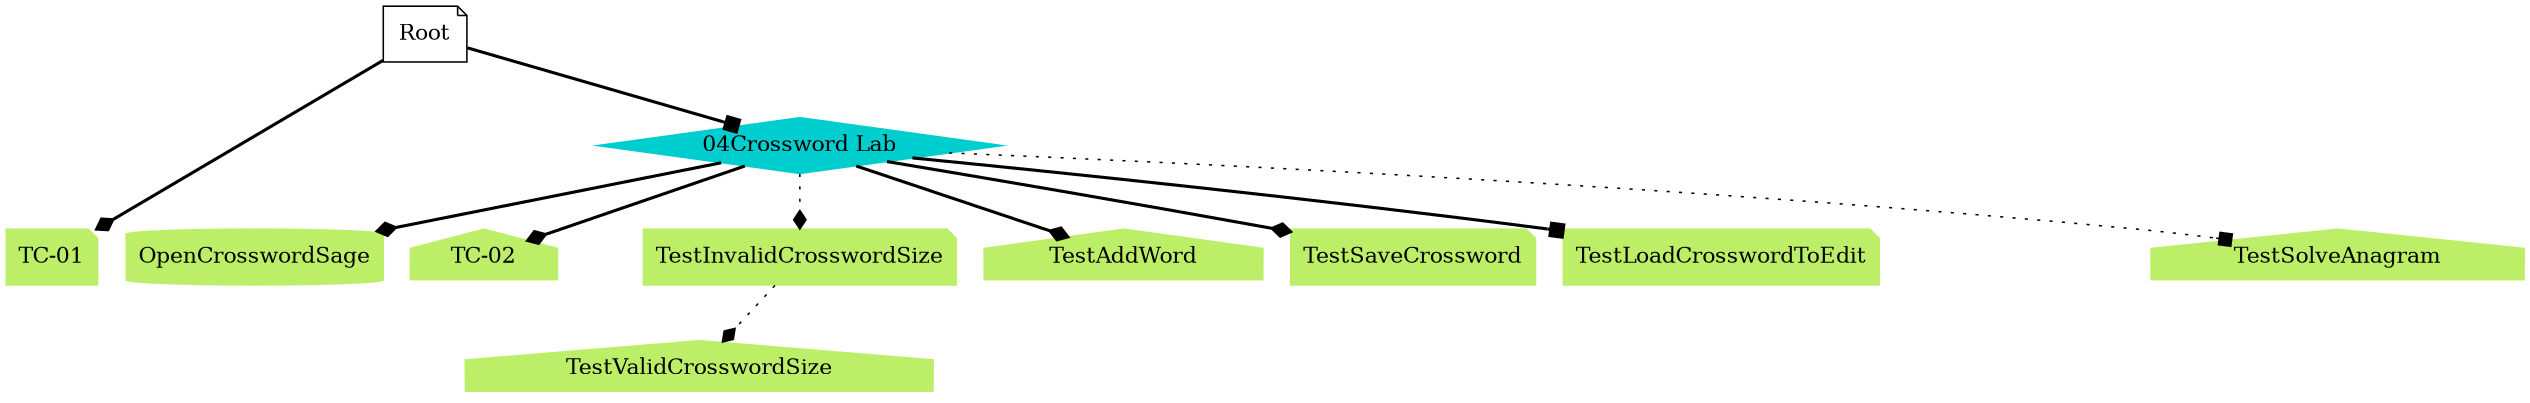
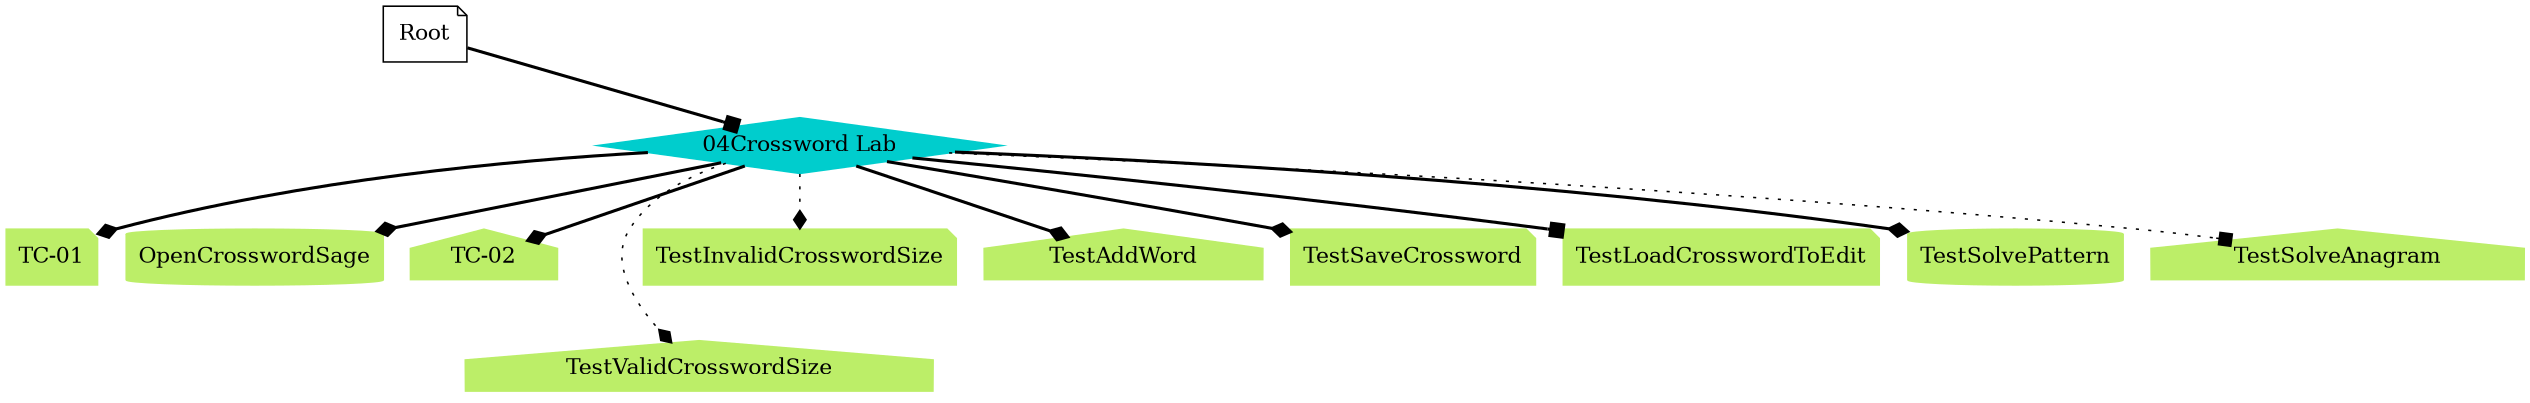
  digraph {
    node [color=darkolivegreen2 shape=note style=filled]
    edge [arrowhead=diamond style=bold]
    "04Crossword Lab" [color=cyan3 shape=diamond]
    OpenCrosswordSage [shape=cylinder]
    "TC-01"
    "TC-02" [shape=house]
    TestValidCrosswordSize [shape=house]
    TestInvalidCrosswordSize
    TestAddWord [shape=house]
    TestSaveCrossword
    TestLoadCrosswordToEdit
+   TestSolvePattern [shape=cylinder]
    TestSolveAnagram [shape=house]
    Root [color="" style=""]
    "04Crossword Lab" -> OpenCrosswordSage
-   Root -> "TC-01"
+   "04Crossword Lab" -> "TC-01"
    "04Crossword Lab" -> "TC-02"
-   TestInvalidCrosswordSize -> TestValidCrosswordSize [style=dotted]
+   "04Crossword Lab" -> TestValidCrosswordSize [style=dotted]
    "04Crossword Lab" -> TestInvalidCrosswordSize [style=dotted]
    "04Crossword Lab" -> TestAddWord
    "04Crossword Lab" -> TestSaveCrossword
    "04Crossword Lab" -> TestLoadCrosswordToEdit [arrowhead=box]
+   "04Crossword Lab" -> TestSolvePattern
    "04Crossword Lab" -> TestSolveAnagram [arrowhead=box style=dotted]
    Root -> "04Crossword Lab" [arrowhead=box]
  }
